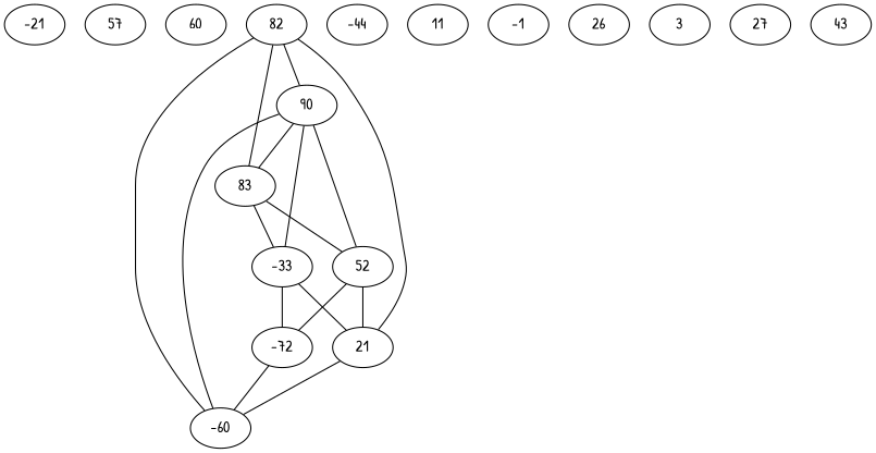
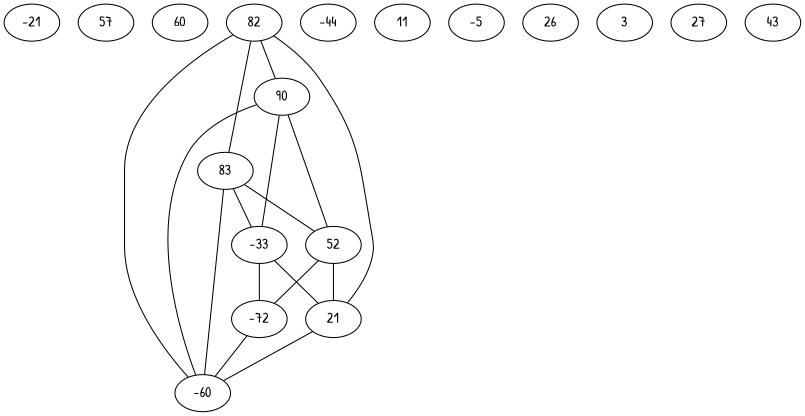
  graph {
    fontname="Patrick Hand"
    node [fontname="Patrick Hand"]
    edge [fontname="Patrick Hand"]
    -21
    57
    60
    82
    90
    83
    -33
    n8 [label=52]
    -60
    -72
    21
    -44
    11
-   -5 [label=-1]
+   -5
    26
    3
    27
    43
    82 -- 90
    82 -- 83
    90 -- -33
    90 -- n8
    83 -- -33
    83 -- n8
    -33 -- -72
    -33 -- 21
    n8 -- -72
    n8 -- 21
    -60 -- 82
    -60 -- 90
-   90 -- 83
+   -60 -- 83
    -72 -- -60
    21 -- 82
    21 -- -60
  }
